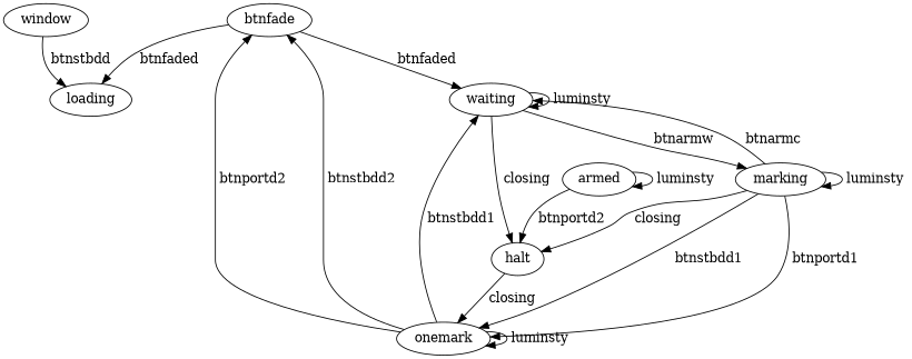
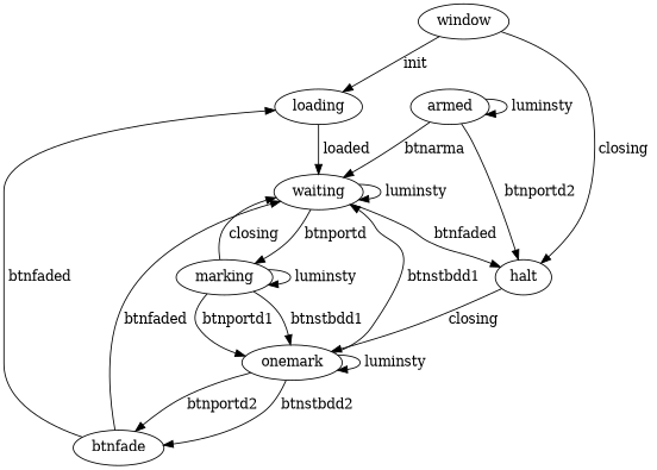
  digraph {
    window
    loading
    waiting
    marking
    halt
    onemark
    btnfade
    armed
-   window -> loading [label=" btnstbdd "]
+   window -> loading [label=" init "]
+   loading -> waiting [label=" loaded "]
    waiting -> waiting [label=" luminsty "]
-   waiting -> marking [label=" btnarmw "]
-   waiting -> halt [label=" closing "]
-   marking -> waiting [label=" btnarmc "]
+   waiting -> marking [label=" btnportd "]
+   waiting -> halt [label=" btnfaded "]
+   marking -> waiting [label=" closing "]
    marking -> marking [label=" luminsty "]
-   marking -> halt [label=" closing "]
+   window -> halt [label=" closing "]
    marking -> onemark [label=" btnportd1 "]
    marking -> onemark [label=" btnstbdd1 "]
    halt -> onemark [label=" closing "]
    onemark -> waiting [label=" btnstbdd1 "]
    onemark -> onemark [label=" luminsty "]
    onemark -> btnfade [label=" btnportd2 "]
    onemark -> btnfade [label=" btnstbdd2 "]
    btnfade -> loading [label=" btnfaded "]
    btnfade -> waiting [label=" btnfaded "]
+   armed -> waiting [label=" btnarma "]
    armed -> halt [label=" btnportd2 "]
    armed -> armed [label=" luminsty "]
  }
